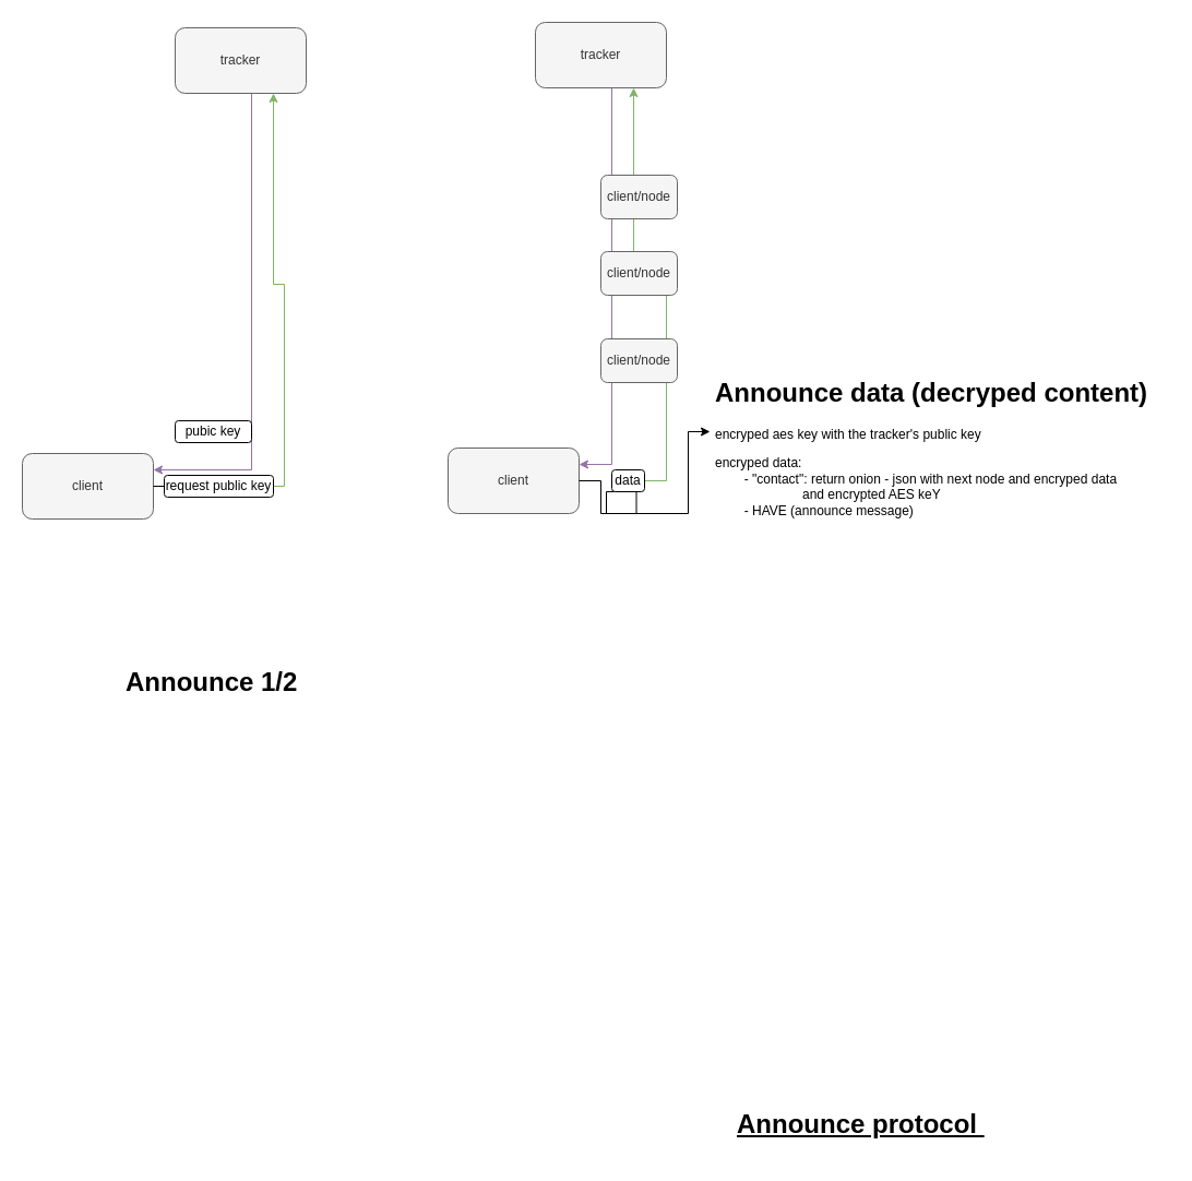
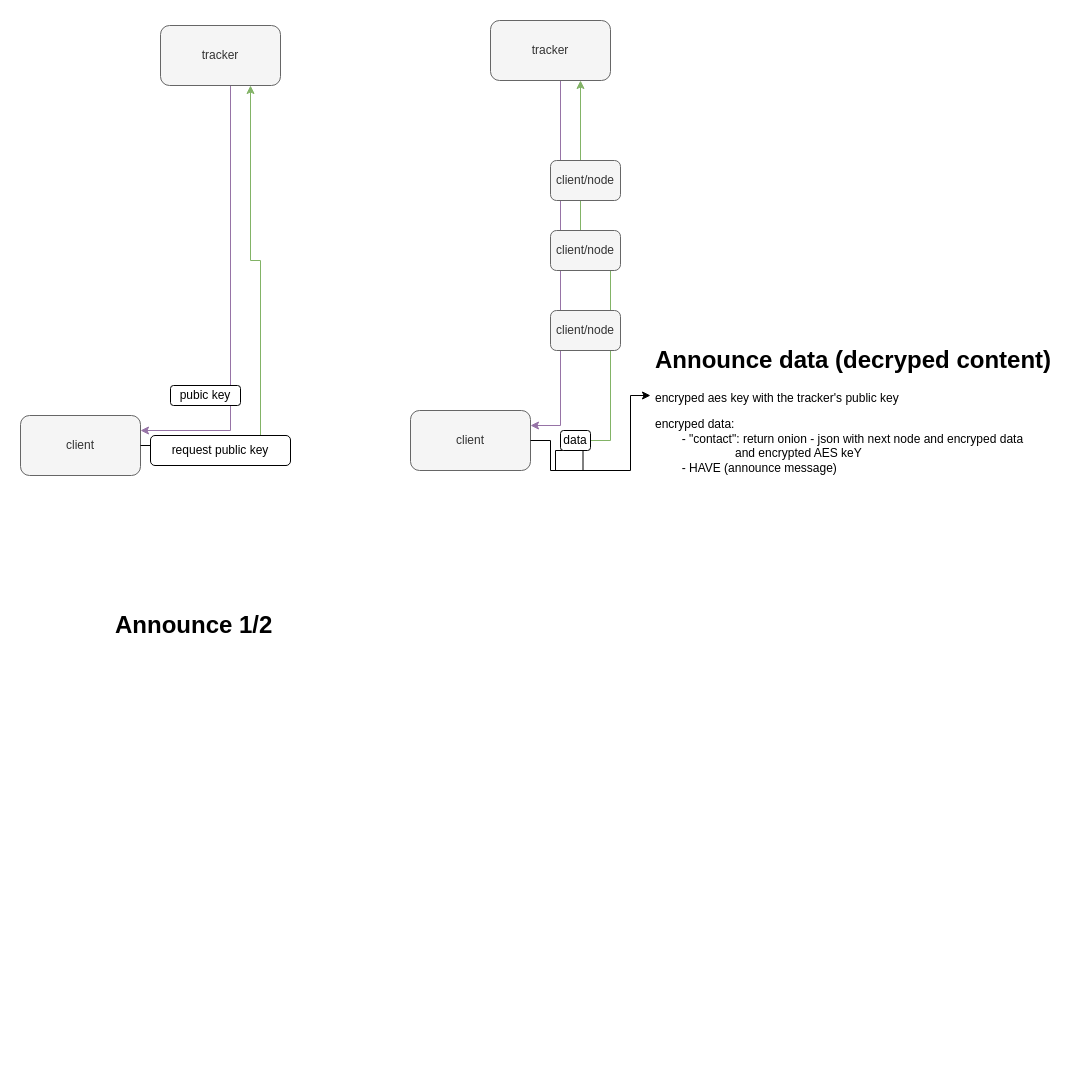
  <mxCell id="0" />
  <mxCell id="1" parent="0" />
  <mxCell id="2" style="edgeStyle=orthogonalEdgeStyle;rounded=0;orthogonalLoop=1;jettySize=auto;html=1;exitX=0.5;exitY=1;exitDx=0;exitDy=0;entryX=1;entryY=0.25;entryDx=0;entryDy=0;endArrow=classic;endFill=1;fillColor=#e1d5e7;strokeColor=#9673a6;" parent="1" source="3" target="5" edge="1"><mxGeometry relative="1" as="geometry"><Array as="points"><mxPoint x="560" y="80" /><mxPoint x="560" y="425" /></Array></mxGeometry></mxCell>
  <mxCell id="3" value="tracker" style="rounded=1;whiteSpace=wrap;html=1;fillColor=#f5f5f5;fontColor=#333333;strokeColor=#666666;" parent="1" vertex="1"><mxGeometry x="490" y="20" width="120" height="60" as="geometry" /></mxCell>
  <mxCell id="4" style="edgeStyle=orthogonalEdgeStyle;rounded=0;orthogonalLoop=1;jettySize=auto;html=1;exitX=1;exitY=0.5;exitDx=0;exitDy=0;entryX=0.75;entryY=1;entryDx=0;entryDy=0;startArrow=none;fillColor=#d5e8d4;strokeColor=#82b366;" parent="1" source="12" target="3" edge="1"><mxGeometry relative="1" as="geometry" /></mxCell>
  <mxCell id="5" value="client" style="rounded=1;whiteSpace=wrap;html=1;fillColor=#f5f5f5;fontColor=#333333;strokeColor=#666666;" parent="1" vertex="1"><mxGeometry x="410" y="410" width="120" height="60" as="geometry" /></mxCell>
  <mxCell id="6" value="client/node" style="rounded=1;whiteSpace=wrap;html=1;fillColor=#f5f5f5;strokeColor=#666666;fontColor=#333333;" parent="1" vertex="1"><mxGeometry x="550" y="310" width="70" height="40" as="geometry" /></mxCell>
  <mxCell id="7" value="client/node" style="rounded=1;whiteSpace=wrap;html=1;fillColor=#f5f5f5;fontColor=#333333;strokeColor=#666666;" parent="1" vertex="1"><mxGeometry x="550" y="230" width="70" height="40" as="geometry" /></mxCell>
  <mxCell id="8" value="client/node" style="rounded=1;whiteSpace=wrap;html=1;fillColor=#f5f5f5;fontColor=#333333;strokeColor=#666666;" parent="1" vertex="1"><mxGeometry x="550" y="160" width="70" height="40" as="geometry" /></mxCell>
  <mxCell id="9" value="&lt;h1&gt;Announce data (decryped content)&lt;/h1&gt;&lt;p&gt;encryped aes key with the tracker's public key&lt;/p&gt;encryped data: &lt;br&gt;&lt;span style=&quot;white-space: pre;&quot;&gt;&#09;&lt;/span&gt;- &quot;contact&quot;: return onion - json with next node and encryped data &lt;span style=&quot;white-space: pre;&quot;&gt;&#09;&lt;span style=&quot;white-space: pre;&quot;&gt;&#09;&lt;/span&gt;&lt;span style=&quot;white-space: pre;&quot;&gt;&#09;&lt;/span&gt;&lt;/span&gt;and encrypted AES keY&lt;br&gt;&lt;span style=&quot;background-color: initial;&quot;&gt;&lt;span style=&quot;white-space: pre;&quot;&gt;&#09;&lt;/span&gt;- HAVE (announce message)&lt;br&gt;&lt;br&gt;&lt;/span&gt;" style="text;html=1;strokeColor=none;fillColor=none;spacing=5;spacingTop=-20;whiteSpace=wrap;overflow=hidden;rounded=0;" parent="1" vertex="1"><mxGeometry x="650" y="340" width="420" height="220" as="geometry" /></mxCell>
  <mxCell id="10" value="" style="edgeStyle=orthogonalEdgeStyle;rounded=0;orthogonalLoop=1;jettySize=auto;html=1;exitX=1;exitY=0.5;exitDx=0;exitDy=0;entryX=0.75;entryY=1;entryDx=0;entryDy=0;endArrow=none;" parent="1" source="5" target="12" edge="1"><mxGeometry relative="1" as="geometry"><mxPoint x="530" y="400" as="sourcePoint" /><mxPoint x="580" y="80" as="targetPoint" /></mxGeometry></mxCell>
  <mxCell id="11" style="edgeStyle=orthogonalEdgeStyle;rounded=0;orthogonalLoop=1;jettySize=auto;html=1;exitX=0.5;exitY=1;exitDx=0;exitDy=0;entryX=0;entryY=0.25;entryDx=0;entryDy=0;endArrow=classic;endFill=1;" parent="1" source="12" target="9" edge="1"><mxGeometry relative="1" as="geometry"><mxPoint x="649.26" y="491.48" as="targetPoint" /><Array as="points"><mxPoint x="555" y="470" /><mxPoint x="630" y="470" /><mxPoint x="630" y="395" /></Array></mxGeometry></mxCell>
  <mxCell id="12" value="data" style="rounded=1;whiteSpace=wrap;html=1;" parent="1" vertex="1"><mxGeometry x="560" y="430" width="30" height="20" as="geometry" /></mxCell>
  <mxCell id="13" style="edgeStyle=orthogonalEdgeStyle;rounded=0;orthogonalLoop=1;jettySize=auto;html=1;exitX=0.5;exitY=1;exitDx=0;exitDy=0;entryX=1;entryY=0.25;entryDx=0;entryDy=0;endArrow=classic;endFill=1;fillColor=#e1d5e7;strokeColor=#9673a6;" parent="1" source="14" target="16" edge="1"><mxGeometry relative="1" as="geometry"><Array as="points"><mxPoint x="230" y="85" /><mxPoint x="230" y="430" /></Array></mxGeometry></mxCell>
  <mxCell id="14" value="tracker" style="rounded=1;whiteSpace=wrap;html=1;fillColor=#f5f5f5;fontColor=#333333;strokeColor=#666666;" parent="1" vertex="1"><mxGeometry x="160" y="25" width="120" height="60" as="geometry" /></mxCell>
  <mxCell id="15" style="edgeStyle=orthogonalEdgeStyle;rounded=0;orthogonalLoop=1;jettySize=auto;html=1;exitX=1;exitY=0.5;exitDx=0;exitDy=0;entryX=0.75;entryY=1;entryDx=0;entryDy=0;startArrow=none;fillColor=#d5e8d4;strokeColor=#82b366;" parent="1" source="18" target="14" edge="1"><mxGeometry relative="1" as="geometry"><Array as="points"><mxPoint x="260" y="445" /><mxPoint x="260" y="260" /><mxPoint x="250" y="260" /></Array></mxGeometry></mxCell>
  <mxCell id="16" value="client" style="rounded=1;whiteSpace=wrap;html=1;fillColor=#f5f5f5;fontColor=#333333;strokeColor=#666666;" parent="1" vertex="1"><mxGeometry x="20" y="415" width="120" height="60" as="geometry" /></mxCell>
  <mxCell id="17" value="" style="edgeStyle=orthogonalEdgeStyle;rounded=0;orthogonalLoop=1;jettySize=auto;html=1;exitX=1;exitY=0.5;exitDx=0;exitDy=0;entryX=0.75;entryY=1;entryDx=0;entryDy=0;endArrow=none;" parent="1" source="16" target="18" edge="1"><mxGeometry relative="1" as="geometry"><mxPoint x="200" y="405" as="sourcePoint" /><mxPoint x="250" y="85" as="targetPoint" /><Array as="points"><mxPoint x="243" y="445" /></Array></mxGeometry></mxCell>
- <mxCell id="18" value="request public key" style="rounded=1;whiteSpace=wrap;html=1;" parent="1" vertex="1"><mxGeometry x="150" y="435" width="100" height="20" as="geometry" /></mxCell>
- <mxCell id="19" value="pubic key" style="rounded=1;whiteSpace=wrap;html=1;" parent="1" vertex="1"><mxGeometry x="160" y="385" width="70" height="20" as="geometry" /></mxCell>
+ <mxCell id="18" value="request public key" style="rounded=1;whiteSpace=wrap;html=1;" parent="1" vertex="1"><mxGeometry x="150" y="435" width="140" height="30" as="geometry" /></mxCell>
+ <mxCell id="19" value="pubic key" style="rounded=1;whiteSpace=wrap;html=1;" parent="1" vertex="1"><mxGeometry x="170" y="385" width="70" height="20" as="geometry" /></mxCell>
  <mxCell id="20" value="&lt;h1&gt;Announce 1/2&lt;/h1&gt;&lt;span style=&quot;background-color: initial;&quot;&gt;&lt;br&gt;&lt;/span&gt;" style="text;html=1;strokeColor=none;fillColor=none;spacing=5;spacingTop=-20;whiteSpace=wrap;overflow=hidden;rounded=0;" parent="1" vertex="1"><mxGeometry x="110" y="605" width="250" height="50" as="geometry" /></mxCell>
- <mxCell id="21" value="&lt;h1&gt;&lt;u&gt;Announce protocol&amp;nbsp;&lt;/u&gt;&lt;/h1&gt;&lt;span style=&quot;background-color: initial;&quot;&gt;&lt;br&gt;&lt;/span&gt;" style="text;html=1;strokeColor=none;fillColor=none;spacing=5;spacingTop=-20;whiteSpace=wrap;overflow=hidden;rounded=0;" parent="1" vertex="1"><mxGeometry x="670" y="1010" width="250" height="50" as="geometry" /></mxCell>
